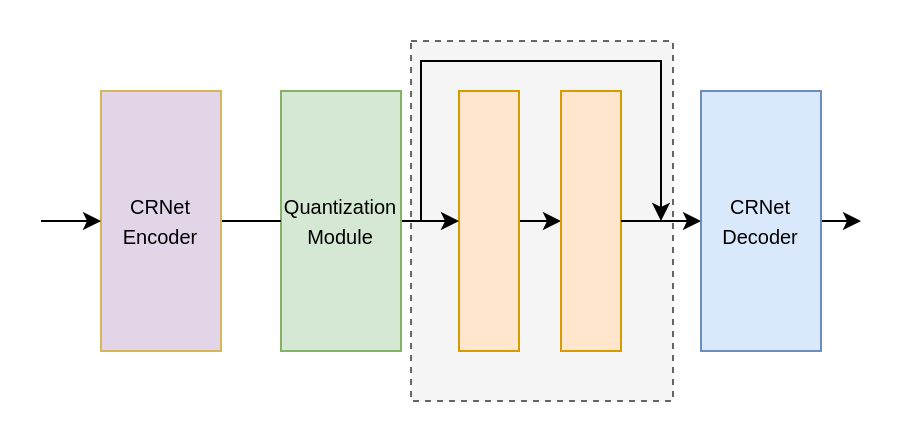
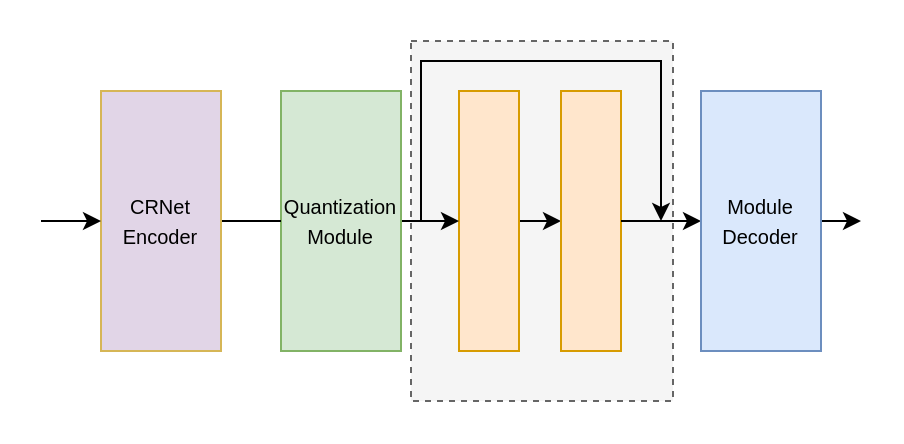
  <mxCell id="0" />
  <mxCell id="1" parent="0" />
  <mxCell id="2" value="" style="rounded=0;whiteSpace=wrap;html=1;fontSize=10;dashed=1;fillColor=#f5f5f5;fontColor=#333333;strokeColor=#666666;" vertex="1" parent="1"><mxGeometry x="205" y="20" width="131" height="180" as="geometry" /></mxCell>
  <mxCell id="3" style="edgeStyle=orthogonalEdgeStyle;rounded=0;orthogonalLoop=1;jettySize=auto;html=1;exitX=1;exitY=0.5;exitDx=0;exitDy=0;entryX=0;entryY=0.5;entryDx=0;entryDy=0;" edge="1" parent="1" source="4" target="5"><mxGeometry relative="1" as="geometry" /></mxCell>
  <mxCell id="4" value="" style="rounded=0;whiteSpace=wrap;html=1;fillColor=#ffe6cc;strokeColor=#d79b00;" vertex="1" parent="1"><mxGeometry x="229" y="45" width="30" height="130" as="geometry" /></mxCell>
  <mxCell id="5" value="" style="rounded=0;whiteSpace=wrap;html=1;fillColor=#ffe6cc;strokeColor=#d79b00;" vertex="1" parent="1"><mxGeometry x="280" y="45" width="30" height="130" as="geometry" /></mxCell>
  <mxCell id="6" value="" style="endArrow=classic;html=1;rounded=0;entryX=0;entryY=0.5;entryDx=0;entryDy=0;exitX=1;exitY=0.5;exitDx=0;exitDy=0;" edge="1" parent="1" source="9" target="4"><mxGeometry width="50" height="50" relative="1" as="geometry"><mxPoint x="120" y="110" as="sourcePoint" /><mxPoint x="180" y="95" as="targetPoint" /><Array as="points"><mxPoint x="180" y="110" /></Array></mxGeometry></mxCell>
  <mxCell id="7" value="" style="endArrow=classic;html=1;rounded=0;" edge="1" parent="1"><mxGeometry width="50" height="50" relative="1" as="geometry"><mxPoint x="210" y="110" as="sourcePoint" /><mxPoint x="330" y="110" as="targetPoint" /><Array as="points"><mxPoint x="210" y="30" /><mxPoint x="330" y="30" /></Array></mxGeometry></mxCell>
  <mxCell id="8" value="" style="endArrow=classic;html=1;rounded=0;exitX=1;exitY=0.5;exitDx=0;exitDy=0;" edge="1" parent="1" source="5"><mxGeometry width="50" height="50" relative="1" as="geometry"><mxPoint x="370" y="110" as="sourcePoint" /><mxPoint x="350" y="110" as="targetPoint" /></mxGeometry></mxCell>
  <mxCell id="9" value="&lt;font style=&quot;font-size: 10px;&quot;&gt;Quantization&lt;br&gt;Module&lt;/font&gt;" style="rounded=0;whiteSpace=wrap;html=1;fillColor=#d5e8d4;strokeColor=#82b366;" vertex="1" parent="1"><mxGeometry x="140" y="45" width="60" height="130" as="geometry" /></mxCell>
  <mxCell id="10" value="" style="edgeStyle=orthogonalEdgeStyle;rounded=0;orthogonalLoop=1;jettySize=auto;html=1;" edge="1" parent="1" source="11"><mxGeometry relative="1" as="geometry"><mxPoint x="430" y="110" as="targetPoint" /></mxGeometry></mxCell>
- <mxCell id="11" value="&lt;font style=&quot;font-size: 10px;&quot;&gt;CRNet&lt;br&gt;Decoder&lt;/font&gt;" style="rounded=0;whiteSpace=wrap;html=1;fillColor=#dae8fc;strokeColor=#6c8ebf;" vertex="1" parent="1"><mxGeometry x="350" y="45" width="60" height="130" as="geometry" /></mxCell>
+ <mxCell id="11" value="&lt;font style=&quot;font-size: 10px;&quot;&gt;Module&lt;br&gt;Decoder&lt;/font&gt;" style="rounded=0;whiteSpace=wrap;html=1;fillColor=#dae8fc;strokeColor=#6c8ebf;" vertex="1" parent="1"><mxGeometry x="350" y="45" width="60" height="130" as="geometry" /></mxCell>
  <mxCell id="12" style="edgeStyle=orthogonalEdgeStyle;rounded=0;orthogonalLoop=1;jettySize=auto;html=1;exitX=1;exitY=0.5;exitDx=0;exitDy=0;entryX=0;entryY=0.5;entryDx=0;entryDy=0;endArrow=none;" edge="1" parent="1" source="13" target="9"><mxGeometry relative="1" as="geometry" /></mxCell>
  <mxCell id="13" value="&lt;font style=&quot;font-size: 10px;&quot;&gt;CRNet&lt;br&gt;Encoder&lt;/font&gt;" style="rounded=0;whiteSpace=wrap;html=1;fillColor=#e1d5e7;strokeColor=#d6b656;" vertex="1" parent="1"><mxGeometry x="50" y="45" width="60" height="130" as="geometry" /></mxCell>
  <mxCell id="14" value="" style="endArrow=classic;html=1;rounded=0;entryX=0;entryY=0.5;entryDx=0;entryDy=0;" edge="1" parent="1" target="13"><mxGeometry width="50" height="50" relative="1" as="geometry"><mxPoint x="20" y="110" as="sourcePoint" /><mxPoint x="0" y="70" as="targetPoint" /></mxGeometry></mxCell>
